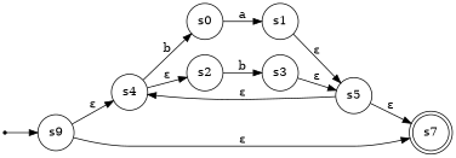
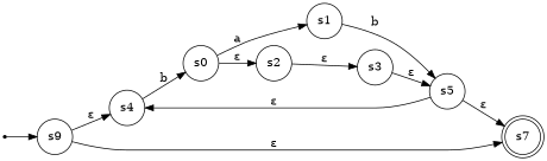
  digraph {
    rankdir=LR
    node [shape=circle]
    __start__ [shape=point]
    n2 [label=s9]
    s4
    s7 [shape=doublecircle]
    s0
    s1
    s5
    s2
    s3
    __start__ -> n2
    n2 -> s4 [label="ε"]
    n2 -> s7 [label="ε"]
    s4 -> s0 [label=b]
-   s4 -> s2 [label="ε"]
+   s0 -> s2 [label="ε"]
    s0 -> s1 [label=a]
-   s1 -> s5 [label="ε"]
+   s1 -> s5 [label=b]
    s5 -> s4 [label="ε"]
    s5 -> s7 [label="ε"]
-   s2 -> s3 [label=b]
+   s2 -> s3 [label="ε"]
    s3 -> s5 [label="ε"]
  }
